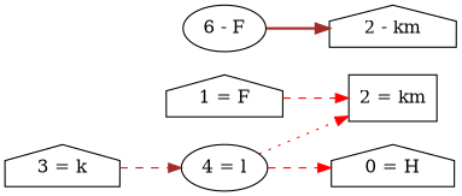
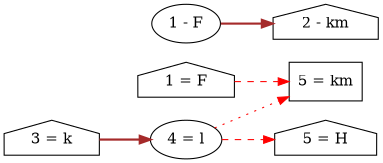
  digraph {
    rankdir=LR
    node [shape=house]
    edge [color=red style=dashed]
    "1 = F"
-   "1 - F" [shape=ellipse label="6 - F"]
-   "2 = km" [shape=box]
+   "1 - F" [shape=ellipse]
+   "2 = km" [shape=box label="5 = km"]
    "2 - km"
    "4 = l" [shape=ellipse]
    "3 = k"
-   "5 = H" [label="0 = H"]
+   "5 = H"
    subgraph sub_1 {
      rank=same
      "1 = F"
      "1 - F"
    }
    subgraph sub_2 {
      rank=same
      "2 = km"
      "2 - km"
    }
    "1 = F" -> "2 = km"
    "1 - F" -> "2 - km" [color=brown style=bold]
    "4 = l" -> "2 = km" [style=dotted]
    "4 = l" -> "5 = H"
-   "3 = k" -> "4 = l" [color=brown]
+   "3 = k" -> "4 = l" [color=brown style=bold]
  }
